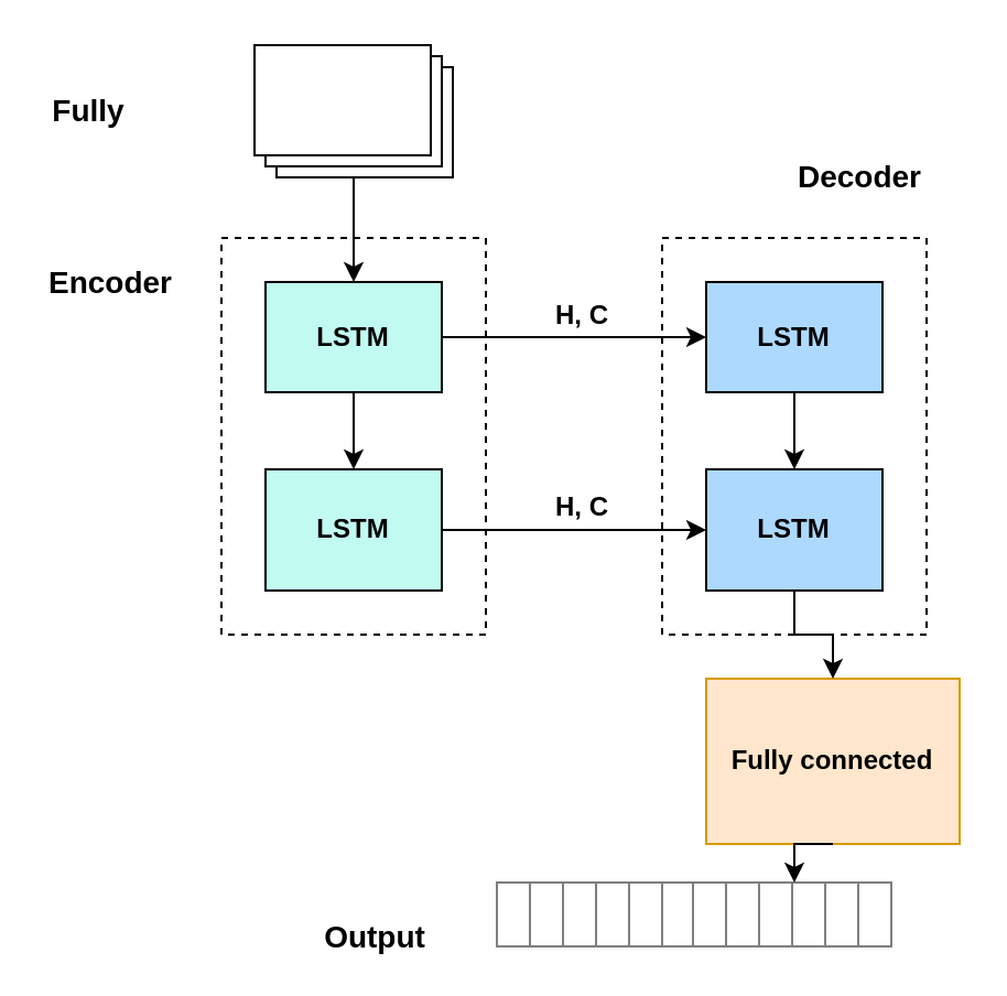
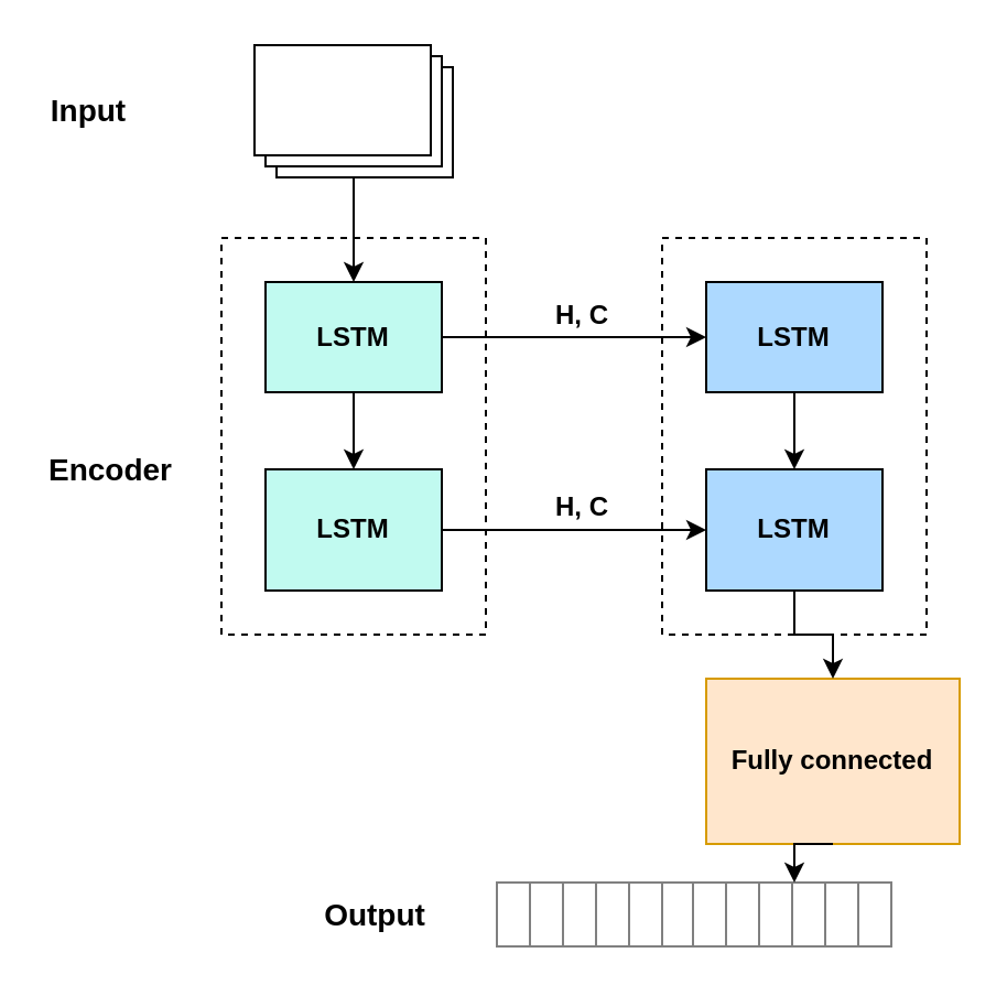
  <mxCell id="0" />
  <mxCell id="1" parent="0" />
  <mxCell id="2" value="" style="edgeStyle=orthogonalEdgeStyle;rounded=0;orthogonalLoop=1;jettySize=auto;html=1;entryX=0.5;entryY=0;entryDx=0;entryDy=0;" edge="1" parent="1" source="3" target="6"><mxGeometry relative="1" as="geometry" /></mxCell>
  <mxCell id="3" value="" style="verticalLabelPosition=bottom;verticalAlign=top;html=1;shape=mxgraph.basic.layered_rect;dx=10;outlineConnect=0;" vertex="1" parent="1"><mxGeometry x="115" y="20" width="90" height="60" as="geometry" /></mxCell>
  <mxCell id="4" value="" style="rounded=0;whiteSpace=wrap;html=1;fillColor=none;dashed=1;" vertex="1" parent="1"><mxGeometry x="100" y="107.5" width="120" height="180" as="geometry" /></mxCell>
  <mxCell id="5" value="" style="edgeStyle=orthogonalEdgeStyle;rounded=0;orthogonalLoop=1;jettySize=auto;html=1;" edge="1" parent="1" source="6" target="7"><mxGeometry relative="1" as="geometry" /></mxCell>
  <mxCell id="6" value="&lt;b&gt;LSTM&lt;/b&gt;&lt;br&gt;" style="rounded=0;whiteSpace=wrap;html=1;fillColor=#C1FAF0;strokeColor=#000000;" vertex="1" parent="1"><mxGeometry x="120" y="127.5" width="80" height="50" as="geometry" /></mxCell>
  <mxCell id="7" value="&lt;b&gt;LSTM&lt;/b&gt;&lt;br&gt;" style="rounded=0;whiteSpace=wrap;html=1;fillColor=#C1FAF0;strokeColor=#000000;" vertex="1" parent="1"><mxGeometry x="120" y="212.5" width="80" height="55" as="geometry" /></mxCell>
- <mxCell id="8" value="&lt;b&gt;&lt;font style=&quot;font-size: 14px&quot;&gt;Encoder&lt;/font&gt;&lt;/b&gt;" style="text;html=1;strokeColor=none;fillColor=none;align=center;verticalAlign=middle;whiteSpace=wrap;rounded=0;" vertex="1" parent="1"><mxGeometry x="20" y="117.5" width="60" height="20" as="geometry" /></mxCell>
- <mxCell id="9" value="&lt;b&gt;&lt;font style=&quot;font-size: 14px&quot;&gt;Fully&lt;br&gt;&lt;/font&gt;&lt;/b&gt;" style="text;html=1;strokeColor=none;fillColor=none;align=center;verticalAlign=middle;whiteSpace=wrap;rounded=0;" vertex="1" parent="1"><mxGeometry x="20" y="40" width="40" height="20" as="geometry" /></mxCell>
+ <mxCell id="8" value="&lt;b&gt;&lt;font style=&quot;font-size: 14px&quot;&gt;Encoder&lt;/font&gt;&lt;/b&gt;" style="text;html=1;strokeColor=none;fillColor=none;align=center;verticalAlign=middle;whiteSpace=wrap;rounded=0;" vertex="1" parent="1"><mxGeometry x="20" y="202.5" width="60" height="20" as="geometry" /></mxCell>
+ <mxCell id="9" value="&lt;b&gt;&lt;font style=&quot;font-size: 14px&quot;&gt;Input&lt;br&gt;&lt;/font&gt;&lt;/b&gt;" style="text;html=1;strokeColor=none;fillColor=none;align=center;verticalAlign=middle;whiteSpace=wrap;rounded=0;" vertex="1" parent="1"><mxGeometry x="20" y="40" width="40" height="20" as="geometry" /></mxCell>
  <mxCell id="10" value="" style="rounded=0;whiteSpace=wrap;html=1;fillColor=none;dashed=1;" vertex="1" parent="1"><mxGeometry x="300" y="107.5" width="120" height="180" as="geometry" /></mxCell>
  <mxCell id="11" value="" style="edgeStyle=orthogonalEdgeStyle;rounded=0;orthogonalLoop=1;jettySize=auto;html=1;" edge="1" parent="1" source="12" target="13"><mxGeometry relative="1" as="geometry" /></mxCell>
  <mxCell id="12" value="&lt;b&gt;LSTM&lt;/b&gt;&lt;br&gt;" style="rounded=0;whiteSpace=wrap;html=1;fillColor=#ADD9FF;strokeColor=#000000;" vertex="1" parent="1"><mxGeometry x="320" y="127.5" width="80" height="50" as="geometry" /></mxCell>
  <mxCell id="13" value="&lt;b&gt;LSTM&lt;/b&gt;&lt;br&gt;" style="rounded=0;whiteSpace=wrap;html=1;fillColor=#ADD9FF;strokeColor=#000000;" vertex="1" parent="1"><mxGeometry x="320" y="212.5" width="80" height="55" as="geometry" /></mxCell>
  <mxCell id="14" value="" style="edgeStyle=orthogonalEdgeStyle;rounded=0;orthogonalLoop=1;jettySize=auto;html=1;exitX=1;exitY=0.5;exitDx=0;exitDy=0;entryX=0;entryY=0.5;entryDx=0;entryDy=0;" edge="1" parent="1" source="6" target="12"><mxGeometry relative="1" as="geometry"><mxPoint x="170" y="197.5" as="sourcePoint" /><mxPoint x="170" y="242.5" as="targetPoint" /></mxGeometry></mxCell>
  <mxCell id="15" value="" style="edgeStyle=orthogonalEdgeStyle;rounded=0;orthogonalLoop=1;jettySize=auto;html=1;exitX=1;exitY=0.5;exitDx=0;exitDy=0;entryX=0;entryY=0.5;entryDx=0;entryDy=0;" edge="1" parent="1" source="7" target="13"><mxGeometry relative="1" as="geometry"><mxPoint x="200" y="261.5" as="sourcePoint" /><mxPoint x="300" y="261.5" as="targetPoint" /></mxGeometry></mxCell>
- <mxCell id="16" value="&lt;b&gt;&lt;font style=&quot;font-size: 14px&quot;&gt;Decoder&lt;br&gt;&lt;/font&gt;&lt;/b&gt;" style="text;html=1;strokeColor=none;fillColor=none;align=center;verticalAlign=middle;whiteSpace=wrap;rounded=0;" vertex="1" parent="1"><mxGeometry x="360" y="70" width="60" height="20" as="geometry" /></mxCell>
  <mxCell id="17" value="&lt;b&gt;H, C&lt;/b&gt;" style="text;html=1;resizable=0;points=[];autosize=1;align=left;verticalAlign=top;spacingTop=-4;" vertex="1" parent="1"><mxGeometry x="250" y="132.5" width="40" height="20" as="geometry" /></mxCell>
  <mxCell id="18" value="&lt;b&gt;H, C&lt;/b&gt;" style="text;html=1;resizable=0;points=[];autosize=1;align=left;verticalAlign=top;spacingTop=-4;" vertex="1" parent="1"><mxGeometry x="250" y="220" width="40" height="20" as="geometry" /></mxCell>
  <mxCell id="19" value="&lt;b&gt;Fully connected&lt;/b&gt;&lt;br&gt;" style="rounded=0;whiteSpace=wrap;html=1;fillColor=#ffe6cc;strokeColor=#d79b00;" vertex="1" parent="1"><mxGeometry x="320" y="307.5" width="115" height="75" as="geometry" /></mxCell>
  <mxCell id="20" value="" style="edgeStyle=orthogonalEdgeStyle;rounded=0;orthogonalLoop=1;jettySize=auto;html=1;entryX=0.5;entryY=0;entryDx=0;entryDy=0;exitX=0.5;exitY=1;exitDx=0;exitDy=0;" edge="1" parent="1" source="13" target="19"><mxGeometry relative="1" as="geometry"><mxPoint x="360" y="287.5" as="sourcePoint" /><mxPoint x="370" y="222.5" as="targetPoint" /></mxGeometry></mxCell>
  <mxCell id="21" value="&lt;table border=&quot;1&quot; width=&quot;100%&quot; style=&quot;width: 100% ; height: 100% ; border-collapse: collapse&quot;&gt;&lt;tbody&gt;&lt;tr&gt;&lt;td align=&quot;center&quot;&gt;&lt;br&gt;&lt;/td&gt;&lt;td align=&quot;center&quot;&gt;&lt;br&gt;&lt;/td&gt;&lt;td align=&quot;center&quot;&gt;&lt;br&gt;&lt;/td&gt;&lt;td&gt;&lt;br&gt;&lt;/td&gt;&lt;td&gt;&lt;br&gt;&lt;/td&gt;&lt;td&gt;&lt;br&gt;&lt;/td&gt;&lt;td&gt;&lt;br&gt;&lt;/td&gt;&lt;td&gt;&lt;br&gt;&lt;/td&gt;&lt;td&gt;&lt;br&gt;&lt;/td&gt;&lt;td&gt;&lt;br&gt;&lt;/td&gt;&lt;td&gt;&lt;br&gt;&lt;/td&gt;&lt;td&gt;&lt;br&gt;&lt;/td&gt;&lt;/tr&gt;&lt;/tbody&gt;&lt;/table&gt;" style="text;html=1;strokeColor=none;fillColor=none;overflow=fill;" vertex="1" parent="1"><mxGeometry x="225" y="400" width="180" height="30" as="geometry" /></mxCell>
- <mxCell id="22" value="&lt;b&gt;&lt;font style=&quot;font-size: 14px&quot;&gt;Output&lt;/font&gt;&lt;/b&gt;" style="text;html=1;strokeColor=none;fillColor=none;align=center;verticalAlign=middle;whiteSpace=wrap;rounded=0;" vertex="1" parent="1"><mxGeometry x="140" y="415" width="60" height="20" as="geometry" /></mxCell>
+ <mxCell id="22" value="&lt;b&gt;&lt;font style=&quot;font-size: 14px&quot;&gt;Output&lt;/font&gt;&lt;/b&gt;" style="text;html=1;strokeColor=none;fillColor=none;align=center;verticalAlign=middle;whiteSpace=wrap;rounded=0;" vertex="1" parent="1"><mxGeometry x="140" y="405" width="60" height="20" as="geometry" /></mxCell>
  <mxCell id="23" value="" style="edgeStyle=orthogonalEdgeStyle;rounded=0;orthogonalLoop=1;jettySize=auto;html=1;entryX=0.75;entryY=0;entryDx=0;entryDy=0;exitX=0.5;exitY=1;exitDx=0;exitDy=0;" edge="1" parent="1" source="19" target="21"><mxGeometry relative="1" as="geometry"><mxPoint x="370" y="278" as="sourcePoint" /><mxPoint x="370" y="318" as="targetPoint" /></mxGeometry></mxCell>
